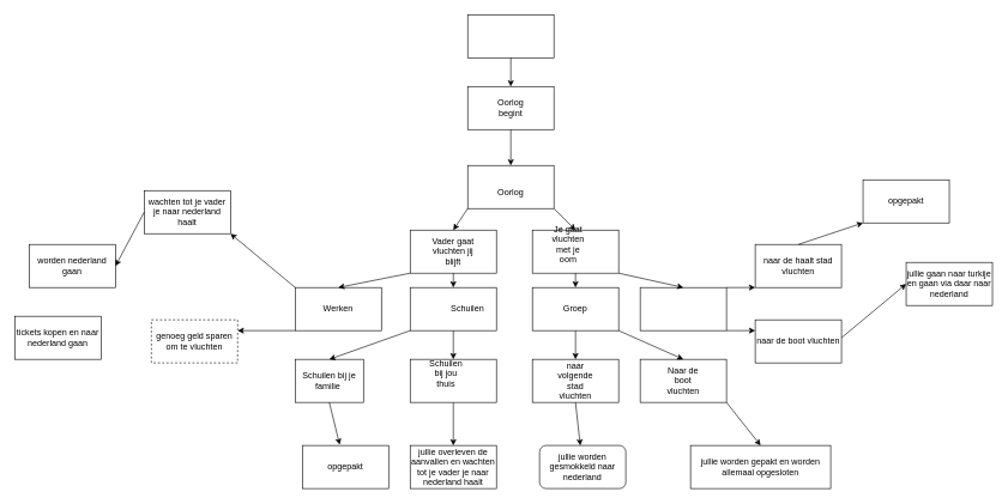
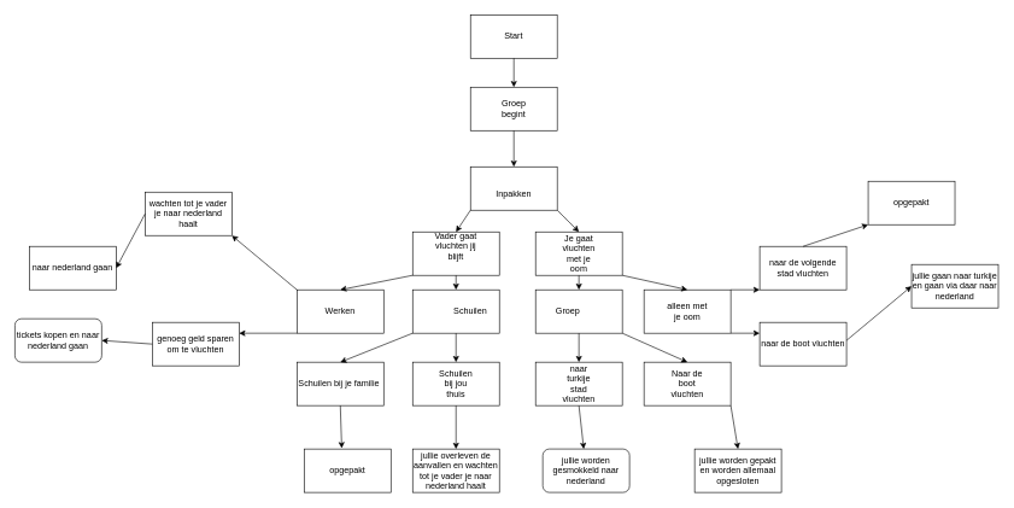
  <mxCell id="0" />
  <mxCell id="1" parent="0" />
  <mxCell id="2" value="" style="rounded=0;whiteSpace=wrap;html=1;" parent="1" vertex="1"><mxGeometry x="650" y="20" width="120" height="60" as="geometry" /></mxCell>
  <mxCell id="3" value="" style="endArrow=classic;html=1;rounded=0;exitX=0.5;exitY=1;exitDx=0;exitDy=0;" parent="1" source="2" edge="1"><mxGeometry width="50" height="50" relative="1" as="geometry"><mxPoint x="680" y="150" as="sourcePoint" /><mxPoint x="710" y="120" as="targetPoint" /></mxGeometry></mxCell>
  <mxCell id="4" value="" style="rounded=0;whiteSpace=wrap;html=1;" parent="1" vertex="1"><mxGeometry x="650" y="120" width="120" height="60" as="geometry" /></mxCell>
  <mxCell id="5" value="" style="rounded=0;whiteSpace=wrap;html=1;" parent="1" vertex="1"><mxGeometry x="650" y="230" width="120" height="60" as="geometry" /></mxCell>
  <mxCell id="6" value="" style="endArrow=classic;html=1;rounded=0;exitX=0.5;exitY=1;exitDx=0;exitDy=0;entryX=0.5;entryY=0;entryDx=0;entryDy=0;" parent="1" source="4" target="5" edge="1"><mxGeometry width="50" height="50" relative="1" as="geometry"><mxPoint x="680" y="230" as="sourcePoint" /><mxPoint x="730" y="180" as="targetPoint" /></mxGeometry></mxCell>
- <mxCell id="8" value="Oorlog begint" style="text;html=1;strokeColor=none;fillColor=none;align=center;verticalAlign=middle;whiteSpace=wrap;rounded=0;" parent="1" vertex="1"><mxGeometry x="680" y="135" width="60" height="30" as="geometry" /></mxCell>
- <mxCell id="9" value="Oorlog" style="text;html=1;strokeColor=none;fillColor=none;align=center;verticalAlign=middle;whiteSpace=wrap;rounded=0;" parent="1" vertex="1"><mxGeometry x="680" y="260" width="60" height="15" as="geometry" /></mxCell>
+ <mxCell id="7" value="Start" style="text;html=1;strokeColor=none;fillColor=none;align=center;verticalAlign=middle;whiteSpace=wrap;rounded=0;" parent="1" vertex="1"><mxGeometry x="680" y="35" width="60" height="30" as="geometry" /></mxCell>
+ <mxCell id="8" value="Groep begint" style="text;html=1;strokeColor=none;fillColor=none;align=center;verticalAlign=middle;whiteSpace=wrap;rounded=0;" parent="1" vertex="1"><mxGeometry x="680" y="135" width="60" height="30" as="geometry" /></mxCell>
+ <mxCell id="9" value="Inpakken" style="text;html=1;strokeColor=none;fillColor=none;align=center;verticalAlign=middle;whiteSpace=wrap;rounded=0;" parent="1" vertex="1"><mxGeometry x="680" y="260" width="60" height="15" as="geometry" /></mxCell>
  <mxCell id="10" value="" style="rounded=0;whiteSpace=wrap;html=1;" parent="1" vertex="1"><mxGeometry x="570" y="320" width="120" height="60" as="geometry" /></mxCell>
  <mxCell id="11" value="" style="rounded=0;whiteSpace=wrap;html=1;" parent="1" vertex="1"><mxGeometry x="740" y="320" width="120" height="60" as="geometry" /></mxCell>
  <mxCell id="12" value="" style="endArrow=classic;html=1;rounded=0;exitX=0;exitY=1;exitDx=0;exitDy=0;entryX=0.5;entryY=0;entryDx=0;entryDy=0;" parent="1" source="5" target="10" edge="1"><mxGeometry width="50" height="50" relative="1" as="geometry"><mxPoint x="550" y="310" as="sourcePoint" /><mxPoint x="600" y="260" as="targetPoint" /></mxGeometry></mxCell>
  <mxCell id="13" value="" style="endArrow=classic;html=1;rounded=0;exitX=1;exitY=1;exitDx=0;exitDy=0;entryX=0.5;entryY=0;entryDx=0;entryDy=0;" parent="1" source="5" target="11" edge="1"><mxGeometry width="50" height="50" relative="1" as="geometry"><mxPoint x="810" y="320" as="sourcePoint" /><mxPoint x="860" y="270" as="targetPoint" /></mxGeometry></mxCell>
- <mxCell id="14" value="Vader gaat vluchten jij blijft" style="text;html=1;strokeColor=none;fillColor=none;align=center;verticalAlign=middle;whiteSpace=wrap;rounded=0;" parent="1" vertex="1"><mxGeometry x="600" y="335" width="60" height="30" as="geometry" /></mxCell>
- <mxCell id="15" value="Je gaat vluchten met je oom" style="text;html=1;strokeColor=none;fillColor=none;align=center;verticalAlign=middle;whiteSpace=wrap;rounded=0;" parent="1" vertex="1"><mxGeometry x="760" y="325" width="60" height="30" as="geometry" /></mxCell>
+ <mxCell id="14" value="Vader gaat vluchten jij blijft" style="text;html=1;strokeColor=none;fillColor=none;align=center;verticalAlign=middle;whiteSpace=wrap;rounded=0;" parent="1" vertex="1"><mxGeometry x="600" y="325" width="60" height="30" as="geometry" /></mxCell>
+ <mxCell id="15" value="Je gaat vluchten met je oom" style="text;html=1;strokeColor=none;fillColor=none;align=center;verticalAlign=middle;whiteSpace=wrap;rounded=0;" parent="1" vertex="1"><mxGeometry x="770" y="335" width="60" height="30" as="geometry" /></mxCell>
  <mxCell id="16" value="" style="rounded=0;whiteSpace=wrap;html=1;" parent="1" vertex="1"><mxGeometry x="410" y="400" width="120" height="60" as="geometry" /></mxCell>
  <mxCell id="17" value="" style="rounded=0;whiteSpace=wrap;html=1;" parent="1" vertex="1"><mxGeometry x="570" y="400" width="120" height="60" as="geometry" /></mxCell>
  <mxCell id="18" value="" style="rounded=0;whiteSpace=wrap;html=1;" parent="1" vertex="1"><mxGeometry x="740" y="400" width="120" height="60" as="geometry" /></mxCell>
  <mxCell id="19" value="" style="rounded=0;whiteSpace=wrap;html=1;" parent="1" vertex="1"><mxGeometry x="890" y="400" width="120" height="60" as="geometry" /></mxCell>
  <mxCell id="20" value="" style="endArrow=classic;html=1;rounded=0;exitX=0.5;exitY=1;exitDx=0;exitDy=0;entryX=0.5;entryY=0;entryDx=0;entryDy=0;" parent="1" source="10" target="17" edge="1"><mxGeometry width="50" height="50" relative="1" as="geometry"><mxPoint x="600" y="460" as="sourcePoint" /><mxPoint x="650" y="410" as="targetPoint" /></mxGeometry></mxCell>
  <mxCell id="21" value="" style="endArrow=classic;html=1;rounded=0;exitX=0;exitY=1;exitDx=0;exitDy=0;entryX=0.5;entryY=0;entryDx=0;entryDy=0;" parent="1" source="10" target="16" edge="1"><mxGeometry width="50" height="50" relative="1" as="geometry"><mxPoint x="480" y="380" as="sourcePoint" /><mxPoint x="530" y="330" as="targetPoint" /></mxGeometry></mxCell>
  <mxCell id="22" value="" style="endArrow=classic;html=1;rounded=0;entryX=0.5;entryY=0;entryDx=0;entryDy=0;" parent="1" target="18" edge="1"><mxGeometry width="50" height="50" relative="1" as="geometry"><mxPoint x="800" y="380" as="sourcePoint" /><mxPoint x="800" y="329.289" as="targetPoint" /></mxGeometry></mxCell>
  <mxCell id="23" value="" style="endArrow=classic;html=1;rounded=0;exitX=1;exitY=1;exitDx=0;exitDy=0;entryX=0.5;entryY=0;entryDx=0;entryDy=0;" parent="1" source="11" target="19" edge="1"><mxGeometry width="50" height="50" relative="1" as="geometry"><mxPoint x="920" y="360" as="sourcePoint" /><mxPoint x="970" y="310" as="targetPoint" /></mxGeometry></mxCell>
  <mxCell id="24" value="Werken" style="text;html=1;strokeColor=none;fillColor=none;align=center;verticalAlign=middle;whiteSpace=wrap;rounded=0;" parent="1" vertex="1"><mxGeometry x="440" y="415" width="60" height="30" as="geometry" /></mxCell>
  <mxCell id="25" value="Schuilen" style="text;html=1;strokeColor=none;fillColor=none;align=center;verticalAlign=middle;whiteSpace=wrap;rounded=0;" parent="1" vertex="1"><mxGeometry x="620" y="415" width="60" height="30" as="geometry" /></mxCell>
- <mxCell id="26" value="Groep" style="text;html=1;strokeColor=none;fillColor=none;align=center;verticalAlign=middle;whiteSpace=wrap;rounded=0;" parent="1" vertex="1"><mxGeometry x="770" y="415" width="60" height="30" as="geometry" /></mxCell>
+ <mxCell id="26" value="Groep" style="text;html=1;strokeColor=none;fillColor=none;align=center;verticalAlign=middle;whiteSpace=wrap;rounded=0;" parent="1" vertex="1"><mxGeometry x="755" y="415" width="60" height="30" as="geometry" /></mxCell>
+ <mxCell id="27" value="alleen met je oom" style="text;html=1;strokeColor=none;fillColor=none;align=center;verticalAlign=middle;whiteSpace=wrap;rounded=0;" parent="1" vertex="1"><mxGeometry x="920" y="415" width="60" height="30" as="geometry" /></mxCell>
  <mxCell id="28" value="wachten tot je vader je naar nederland haalt" style="rounded=0;whiteSpace=wrap;html=1;" parent="1" vertex="1"><mxGeometry x="200" y="265" width="120" height="60" as="geometry" /></mxCell>
- <mxCell id="29" value="genoeg geld sparen om te vluchten" style="rounded=0;whiteSpace=wrap;html=1;dashed=1;" parent="1" vertex="1"><mxGeometry x="210" y="445" width="120" height="60" as="geometry" /></mxCell>
- <mxCell id="30" value="Schuilen bij je familie&amp;nbsp;" style="rounded=0;whiteSpace=wrap;html=1;" parent="1" vertex="1"><mxGeometry x="410" y="500" width="95" height="60" as="geometry" /></mxCell>
+ <mxCell id="29" value="genoeg geld sparen om te vluchten" style="rounded=0;whiteSpace=wrap;html=1;" parent="1" vertex="1"><mxGeometry x="210" y="445" width="120" height="60" as="geometry" /></mxCell>
+ <mxCell id="30" value="Schuilen bij je familie&amp;nbsp;" style="rounded=0;whiteSpace=wrap;html=1;" parent="1" vertex="1"><mxGeometry x="410" y="500" width="120" height="60" as="geometry" /></mxCell>
  <mxCell id="31" value="" style="rounded=0;whiteSpace=wrap;html=1;" parent="1" vertex="1"><mxGeometry x="570" y="500" width="120" height="60" as="geometry" /></mxCell>
  <mxCell id="32" value="" style="rounded=0;whiteSpace=wrap;html=1;" parent="1" vertex="1"><mxGeometry x="740" y="500" width="120" height="60" as="geometry" /></mxCell>
  <mxCell id="33" value="" style="rounded=0;whiteSpace=wrap;html=1;" parent="1" vertex="1"><mxGeometry x="890" y="500" width="120" height="60" as="geometry" /></mxCell>
- <mxCell id="34" value="naar de haalt stad vluchten" style="rounded=0;whiteSpace=wrap;html=1;" parent="1" vertex="1"><mxGeometry x="1050" y="340" width="120" height="60" as="geometry" /></mxCell>
+ <mxCell id="34" value="naar de volgende stad vluchten" style="rounded=0;whiteSpace=wrap;html=1;" parent="1" vertex="1"><mxGeometry x="1050" y="340" width="120" height="60" as="geometry" /></mxCell>
  <mxCell id="35" value="naar de boot vluchten" style="rounded=0;whiteSpace=wrap;html=1;" parent="1" vertex="1"><mxGeometry x="1050" y="445" width="120" height="60" as="geometry" /></mxCell>
  <mxCell id="36" value="" style="endArrow=classic;html=1;rounded=0;exitX=0;exitY=0;exitDx=0;exitDy=0;entryX=1;entryY=1;entryDx=0;entryDy=0;" parent="1" source="16" target="28" edge="1"><mxGeometry width="50" height="50" relative="1" as="geometry"><mxPoint x="370" y="420" as="sourcePoint" /><mxPoint x="420" y="370" as="targetPoint" /></mxGeometry></mxCell>
  <mxCell id="37" value="" style="endArrow=classic;html=1;rounded=0;exitX=0;exitY=1;exitDx=0;exitDy=0;entryX=1;entryY=0.25;entryDx=0;entryDy=0;" parent="1" source="16" target="29" edge="1"><mxGeometry width="50" height="50" relative="1" as="geometry"><mxPoint x="350" y="500" as="sourcePoint" /><mxPoint x="400" y="450" as="targetPoint" /></mxGeometry></mxCell>
  <mxCell id="38" value="" style="endArrow=classic;html=1;rounded=0;exitX=0;exitY=1;exitDx=0;exitDy=0;entryX=0.5;entryY=0;entryDx=0;entryDy=0;" parent="1" source="17" target="30" edge="1"><mxGeometry width="50" height="50" relative="1" as="geometry"><mxPoint x="340" y="530" as="sourcePoint" /><mxPoint x="390" y="480" as="targetPoint" /></mxGeometry></mxCell>
  <mxCell id="39" value="" style="endArrow=classic;html=1;rounded=0;exitX=0.5;exitY=1;exitDx=0;exitDy=0;entryX=0.5;entryY=0;entryDx=0;entryDy=0;" parent="1" source="17" target="31" edge="1"><mxGeometry width="50" height="50" relative="1" as="geometry"><mxPoint x="620" y="510" as="sourcePoint" /><mxPoint x="670" y="460" as="targetPoint" /></mxGeometry></mxCell>
  <mxCell id="40" value="" style="endArrow=classic;html=1;rounded=0;exitX=0.5;exitY=1;exitDx=0;exitDy=0;entryX=0.5;entryY=0;entryDx=0;entryDy=0;" parent="1" source="18" target="32" edge="1"><mxGeometry width="50" height="50" relative="1" as="geometry"><mxPoint x="800" y="520" as="sourcePoint" /><mxPoint x="850" y="470" as="targetPoint" /></mxGeometry></mxCell>
  <mxCell id="41" value="" style="endArrow=classic;html=1;rounded=0;exitX=1;exitY=1;exitDx=0;exitDy=0;entryX=0.5;entryY=0;entryDx=0;entryDy=0;" parent="1" source="18" target="33" edge="1"><mxGeometry width="50" height="50" relative="1" as="geometry"><mxPoint x="950" y="500" as="sourcePoint" /><mxPoint x="1000" y="450" as="targetPoint" /></mxGeometry></mxCell>
  <mxCell id="42" value="" style="endArrow=classic;html=1;rounded=0;entryX=0;entryY=1;entryDx=0;entryDy=0;" parent="1" target="34" edge="1"><mxGeometry width="50" height="50" relative="1" as="geometry"><mxPoint x="1010" y="400" as="sourcePoint" /><mxPoint x="1060" y="350" as="targetPoint" /></mxGeometry></mxCell>
  <mxCell id="43" value="" style="endArrow=classic;html=1;rounded=0;entryX=0;entryY=0.25;entryDx=0;entryDy=0;" parent="1" target="35" edge="1"><mxGeometry width="50" height="50" relative="1" as="geometry"><mxPoint x="1010" y="460" as="sourcePoint" /><mxPoint x="1060" y="410" as="targetPoint" /></mxGeometry></mxCell>
- <mxCell id="44" value="naar volgende stad vluchten" style="text;html=1;strokeColor=none;fillColor=none;align=center;verticalAlign=middle;whiteSpace=wrap;rounded=0;" parent="1" vertex="1"><mxGeometry x="770" y="515" width="60" height="30" as="geometry" /></mxCell>
+ <mxCell id="44" value="naar turkije stad vluchten" style="text;html=1;strokeColor=none;fillColor=none;align=center;verticalAlign=middle;whiteSpace=wrap;rounded=0;" parent="1" vertex="1"><mxGeometry x="770" y="515" width="60" height="30" as="geometry" /></mxCell>
  <mxCell id="45" value="Naar de boot vluchten" style="text;html=1;strokeColor=none;fillColor=none;align=center;verticalAlign=middle;whiteSpace=wrap;rounded=0;" vertex="1" parent="1"><mxGeometry x="920" y="515" width="60" height="30" as="geometry" /></mxCell>
- <mxCell id="46" value="Schuilen bij jou thuis" style="text;html=1;strokeColor=none;fillColor=none;align=center;verticalAlign=middle;whiteSpace=wrap;rounded=0;" vertex="1" parent="1"><mxGeometry x="590" y="505" width="60" height="30" as="geometry" /></mxCell>
- <mxCell id="47" value="worden nederland gaan" style="rounded=0;whiteSpace=wrap;html=1;" vertex="1" parent="1"><mxGeometry x="40" y="340" width="120" height="60" as="geometry" /></mxCell>
- <mxCell id="48" value="tickets kopen en naar nederland gaan" style="rounded=0;whiteSpace=wrap;html=1;" vertex="1" parent="1"><mxGeometry x="20" y="440" width="120" height="60" as="geometry" /></mxCell>
+ <mxCell id="46" value="Schuilen bij jou thuis" style="text;html=1;strokeColor=none;fillColor=none;align=center;verticalAlign=middle;whiteSpace=wrap;rounded=0;" vertex="1" parent="1"><mxGeometry x="600" y="515" width="60" height="30" as="geometry" /></mxCell>
+ <mxCell id="47" value="naar nederland gaan" style="rounded=0;whiteSpace=wrap;html=1;" vertex="1" parent="1"><mxGeometry x="40" y="340" width="120" height="60" as="geometry" /></mxCell>
+ <mxCell id="48" value="tickets kopen en naar nederland gaan" style="whiteSpace=wrap;html=1;rounded=1;" vertex="1" parent="1"><mxGeometry x="20" y="440" width="120" height="60" as="geometry" /></mxCell>
  <mxCell id="49" value="opgepakt" style="rounded=0;whiteSpace=wrap;html=1;" vertex="1" parent="1"><mxGeometry x="420" y="620" width="120" height="60" as="geometry" /></mxCell>
  <mxCell id="50" value="jullie overleven de aanvallen en wachten tot je vader je naar nederland haalt" style="rounded=0;whiteSpace=wrap;html=1;" vertex="1" parent="1"><mxGeometry x="570" y="620" width="120" height="60" as="geometry" /></mxCell>
  <mxCell id="51" value="jullie worden gesmokkeld naar nederland" style="whiteSpace=wrap;html=1;rounded=1;" vertex="1" parent="1"><mxGeometry x="750" y="620" width="120" height="60" as="geometry" /></mxCell>
- <mxCell id="52" value="jullie worden gepakt en worden allemaal opgesloten" style="rounded=0;whiteSpace=wrap;html=1;" vertex="1" parent="1"><mxGeometry x="960" y="620" width="195" height="60" as="geometry" /></mxCell>
+ <mxCell id="52" value="jullie worden gepakt en worden allemaal opgesloten" style="rounded=0;whiteSpace=wrap;html=1;" vertex="1" parent="1"><mxGeometry x="960" y="620" width="120" height="60" as="geometry" /></mxCell>
  <mxCell id="53" value="opgepakt" style="rounded=0;whiteSpace=wrap;html=1;" vertex="1" parent="1"><mxGeometry x="1200" y="250" width="120" height="60" as="geometry" /></mxCell>
  <mxCell id="54" value="jullie gaan naar turkije en gaan via daar naar nederland" style="rounded=0;whiteSpace=wrap;html=1;" vertex="1" parent="1"><mxGeometry x="1260" y="365" width="120" height="60" as="geometry" /></mxCell>
  <mxCell id="55" value="" style="endArrow=classic;html=1;rounded=0;exitX=0;exitY=0.5;exitDx=0;exitDy=0;entryX=1;entryY=0.5;entryDx=0;entryDy=0;" edge="1" parent="1" source="28"><mxGeometry width="50" height="50" relative="1" as="geometry"><mxPoint x="140" y="420" as="sourcePoint" /><mxPoint x="160" y="370" as="targetPoint" /></mxGeometry></mxCell>
+ <mxCell id="56" value="" style="endArrow=classic;html=1;rounded=0;exitX=0;exitY=0.5;exitDx=0;exitDy=0;entryX=1;entryY=0.5;entryDx=0;entryDy=0;" edge="1" parent="1" source="29" target="48"><mxGeometry width="50" height="50" relative="1" as="geometry"><mxPoint x="150" y="510" as="sourcePoint" /><mxPoint x="200" y="460" as="targetPoint" /></mxGeometry></mxCell>
  <mxCell id="57" value="" style="endArrow=classic;html=1;rounded=0;exitX=0.5;exitY=0;exitDx=0;exitDy=0;entryX=0;entryY=1;entryDx=0;entryDy=0;" edge="1" parent="1" source="34" target="53"><mxGeometry width="50" height="50" relative="1" as="geometry"><mxPoint x="1110" y="330" as="sourcePoint" /><mxPoint x="1160" y="280" as="targetPoint" /></mxGeometry></mxCell>
  <mxCell id="58" value="" style="endArrow=classic;html=1;rounded=0;entryX=0;entryY=0.5;entryDx=0;entryDy=0;" edge="1" parent="1" target="54"><mxGeometry width="50" height="50" relative="1" as="geometry"><mxPoint x="1170" y="470" as="sourcePoint" /><mxPoint x="1220" y="420" as="targetPoint" /></mxGeometry></mxCell>
  <mxCell id="59" value="" style="endArrow=classic;html=1;rounded=0;entryX=0.5;entryY=0;entryDx=0;entryDy=0;" edge="1" parent="1" target="52"><mxGeometry width="50" height="50" relative="1" as="geometry"><mxPoint x="1010" y="560" as="sourcePoint" /><mxPoint x="1050" y="520" as="targetPoint" /></mxGeometry></mxCell>
  <mxCell id="60" value="" style="endArrow=classic;html=1;rounded=0;exitX=0.5;exitY=1;exitDx=0;exitDy=0;" edge="1" parent="1" source="32" target="51"><mxGeometry width="50" height="50" relative="1" as="geometry"><mxPoint x="780" y="600" as="sourcePoint" /><mxPoint x="830" y="550" as="targetPoint" /></mxGeometry></mxCell>
  <mxCell id="61" value="" style="endArrow=classic;html=1;rounded=0;exitX=0.5;exitY=1;exitDx=0;exitDy=0;entryX=0.5;entryY=0;entryDx=0;entryDy=0;" edge="1" parent="1" source="31" target="50"><mxGeometry width="50" height="50" relative="1" as="geometry"><mxPoint x="660" y="620" as="sourcePoint" /><mxPoint x="710" y="570" as="targetPoint" /></mxGeometry></mxCell>
  <mxCell id="62" value="" style="endArrow=classic;html=1;rounded=0;exitX=0.5;exitY=1;exitDx=0;exitDy=0;entryX=0.433;entryY=-0.017;entryDx=0;entryDy=0;entryPerimeter=0;" edge="1" parent="1" source="30" target="49"><mxGeometry width="50" height="50" relative="1" as="geometry"><mxPoint x="480" y="620" as="sourcePoint" /><mxPoint x="530" y="570" as="targetPoint" /></mxGeometry></mxCell>
